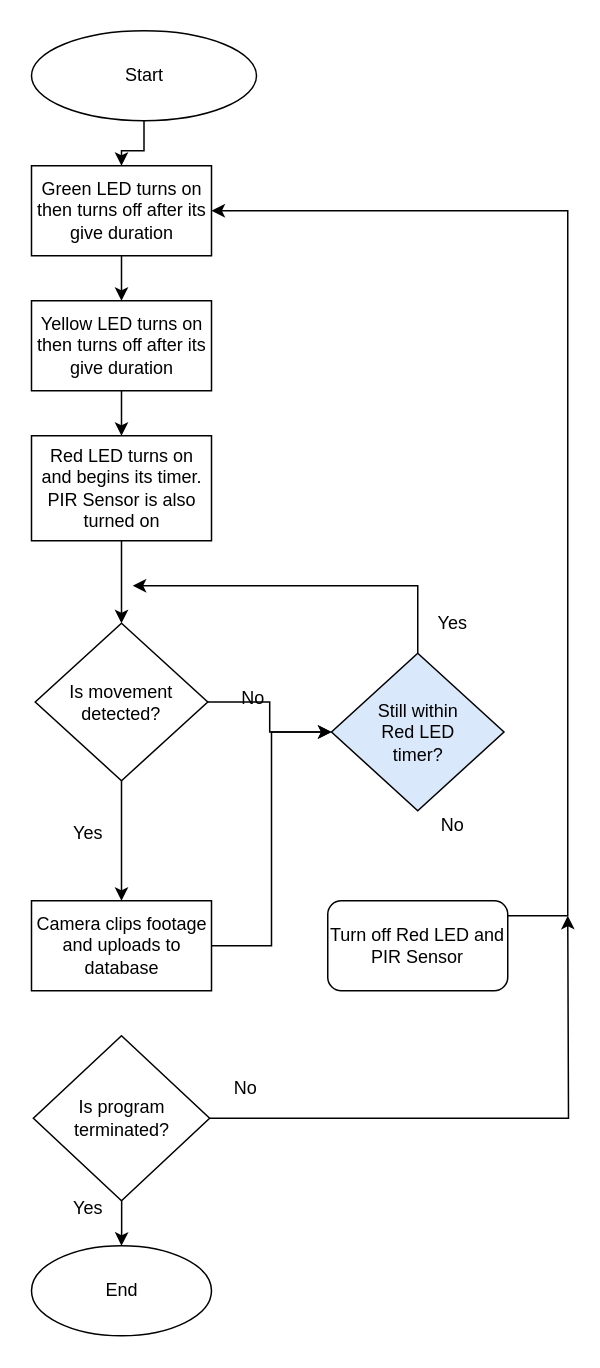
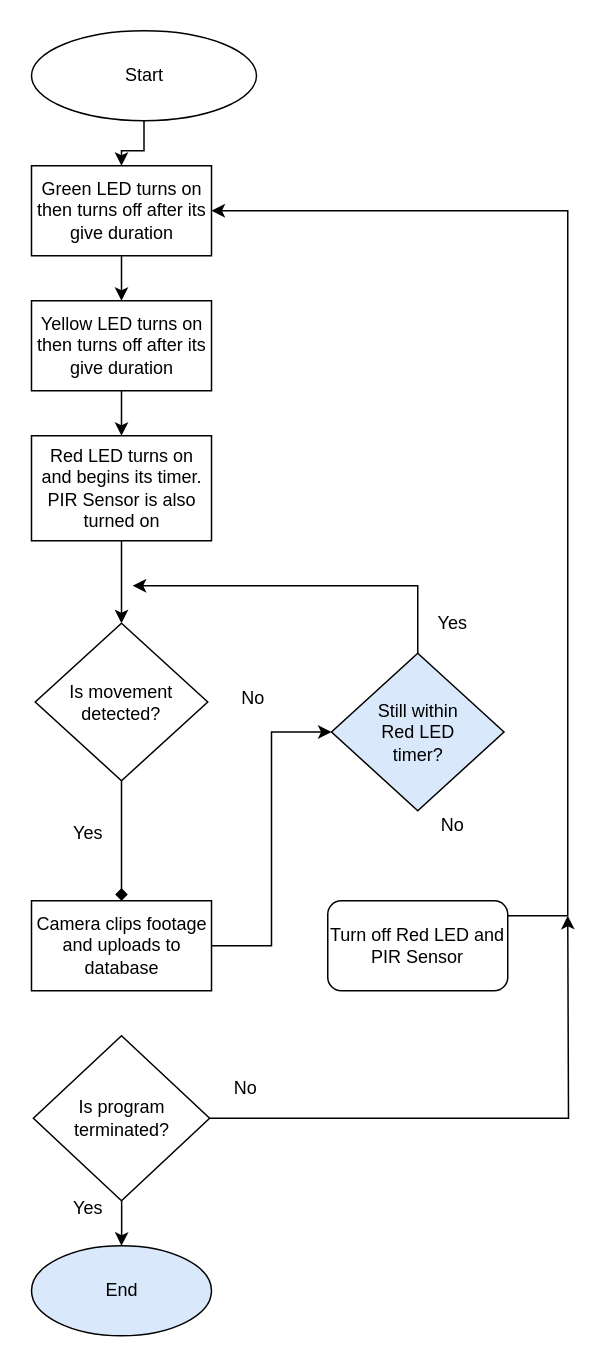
  <mxCell id="0" />
  <mxCell id="1" parent="0" />
  <mxCell id="2" style="edgeStyle=orthogonalEdgeStyle;rounded=0;orthogonalLoop=1;jettySize=auto;html=1;" parent="1" source="3" target="5" edge="1"><mxGeometry relative="1" as="geometry" /></mxCell>
  <mxCell id="3" value="Start" style="ellipse;whiteSpace=wrap;html=1;" parent="1" vertex="1"><mxGeometry x="20.5" y="20" width="150" height="60" as="geometry" /></mxCell>
  <mxCell id="4" style="edgeStyle=orthogonalEdgeStyle;rounded=0;orthogonalLoop=1;jettySize=auto;html=1;entryX=0.5;entryY=0;entryDx=0;entryDy=0;" parent="1" source="5" target="7" edge="1"><mxGeometry relative="1" as="geometry" /></mxCell>
  <mxCell id="5" value="Green LED turns on then turns off after its give&lt;span style=&quot;white-space: pre;&quot;&gt; &lt;/span&gt;duration" style="rounded=0;whiteSpace=wrap;html=1;" parent="1" vertex="1"><mxGeometry x="20.5" y="110" width="120" height="60" as="geometry" /></mxCell>
  <mxCell id="6" style="edgeStyle=orthogonalEdgeStyle;rounded=0;orthogonalLoop=1;jettySize=auto;html=1;entryX=0.5;entryY=0;entryDx=0;entryDy=0;" parent="1" source="7" target="9" edge="1"><mxGeometry relative="1" as="geometry" /></mxCell>
  <mxCell id="7" value="Yellow LED turns on then turns off after its give duration" style="rounded=0;whiteSpace=wrap;html=1;" parent="1" vertex="1"><mxGeometry x="20.5" y="200" width="120" height="60" as="geometry" /></mxCell>
  <mxCell id="8" value="" style="edgeStyle=orthogonalEdgeStyle;rounded=0;orthogonalLoop=1;jettySize=auto;html=1;" parent="1" source="9" target="12" edge="1"><mxGeometry relative="1" as="geometry" /></mxCell>
  <mxCell id="9" value="Red LED turns on and begins its timer. PIR Sensor is also turned on" style="rounded=0;whiteSpace=wrap;html=1;" parent="1" vertex="1"><mxGeometry x="20.5" y="290" width="120" height="70" as="geometry" /></mxCell>
- <mxCell id="10" value="" style="edgeStyle=orthogonalEdgeStyle;rounded=0;orthogonalLoop=1;jettySize=auto;html=1;" parent="1" source="12" target="14" edge="1"><mxGeometry relative="1" as="geometry" /></mxCell>
- <mxCell id="11" value="" style="edgeStyle=orthogonalEdgeStyle;rounded=0;orthogonalLoop=1;jettySize=auto;html=1;" parent="1" source="12" target="17" edge="1"><mxGeometry relative="1" as="geometry" /></mxCell>
+ <mxCell id="10" value="" style="edgeStyle=orthogonalEdgeStyle;rounded=0;orthogonalLoop=1;jettySize=auto;html=1;endArrow=diamond;" parent="1" source="12" target="14" edge="1"><mxGeometry relative="1" as="geometry" /></mxCell>
  <mxCell id="12" value="Is movement detected?" style="rhombus;whiteSpace=wrap;html=1;rounded=0;" parent="1" vertex="1"><mxGeometry x="23" y="415" width="115" height="105" as="geometry" /></mxCell>
  <mxCell id="13" style="edgeStyle=orthogonalEdgeStyle;rounded=0;orthogonalLoop=1;jettySize=auto;html=1;entryX=0;entryY=0.5;entryDx=0;entryDy=0;" parent="1" source="14" target="17" edge="1"><mxGeometry relative="1" as="geometry" /></mxCell>
  <mxCell id="14" value="Camera clips footage and uploads to database" style="whiteSpace=wrap;html=1;rounded=0;" parent="1" vertex="1"><mxGeometry x="20.5" y="600" width="120" height="60" as="geometry" /></mxCell>
  <mxCell id="15" value="Yes" style="text;html=1;align=center;verticalAlign=middle;resizable=0;points=[];autosize=1;strokeColor=none;fillColor=none;" parent="1" vertex="1"><mxGeometry x="38" y="540" width="40" height="30" as="geometry" /></mxCell>
  <mxCell id="16" style="edgeStyle=orthogonalEdgeStyle;rounded=0;orthogonalLoop=1;jettySize=auto;html=1;exitX=0.5;exitY=0;exitDx=0;exitDy=0;endArrow=classic;endFill=1;" parent="1" source="17" edge="1"><mxGeometry relative="1" as="geometry"><mxPoint x="88" y="390" as="targetPoint" /><Array as="points"><mxPoint x="278" y="390" /></Array></mxGeometry></mxCell>
  <mxCell id="17" value="Still within &lt;br&gt;Red LED &lt;br&gt;timer?" style="rhombus;whiteSpace=wrap;html=1;rounded=0;fillColor=#dae8fc;" parent="1" vertex="1"><mxGeometry x="220.5" y="435" width="115" height="105" as="geometry" /></mxCell>
  <mxCell id="18" value="No" style="text;html=1;align=center;verticalAlign=middle;resizable=0;points=[];autosize=1;strokeColor=none;fillColor=none;" parent="1" vertex="1"><mxGeometry x="148" y="450" width="40" height="30" as="geometry" /></mxCell>
  <mxCell id="19" value="Yes" style="text;html=1;align=center;verticalAlign=middle;resizable=0;points=[];autosize=1;strokeColor=none;fillColor=none;" parent="1" vertex="1"><mxGeometry x="280.5" y="400" width="40" height="30" as="geometry" /></mxCell>
  <mxCell id="20" style="edgeStyle=orthogonalEdgeStyle;rounded=0;orthogonalLoop=1;jettySize=auto;html=1;entryX=1;entryY=0.5;entryDx=0;entryDy=0;" parent="1" source="21" target="5" edge="1"><mxGeometry relative="1" as="geometry"><mxPoint x="168" y="150" as="targetPoint" /><Array as="points"><mxPoint x="378" y="610" /><mxPoint x="378" y="140" /></Array></mxGeometry></mxCell>
  <mxCell id="21" value="Turn off Red LED and PIR Sensor" style="whiteSpace=wrap;html=1;rounded=1;" parent="1" vertex="1"><mxGeometry x="218" y="600" width="120" height="60" as="geometry" /></mxCell>
  <mxCell id="22" value="No" style="text;html=1;align=center;verticalAlign=middle;resizable=0;points=[];autosize=1;strokeColor=none;fillColor=none;" parent="1" vertex="1"><mxGeometry x="280.5" y="535" width="40" height="30" as="geometry" /></mxCell>
  <mxCell id="23" style="edgeStyle=orthogonalEdgeStyle;rounded=0;orthogonalLoop=1;jettySize=auto;html=1;" edge="1" parent="1" source="25"><mxGeometry relative="1" as="geometry"><mxPoint x="378" y="610" as="targetPoint" /></mxGeometry></mxCell>
  <mxCell id="24" style="edgeStyle=orthogonalEdgeStyle;rounded=0;orthogonalLoop=1;jettySize=auto;html=1;" edge="1" parent="1" source="25"><mxGeometry relative="1" as="geometry"><mxPoint x="80.5" y="830" as="targetPoint" /></mxGeometry></mxCell>
  <mxCell id="25" value="Is program terminated?" style="rhombus;whiteSpace=wrap;html=1;rounded=0;" vertex="1" parent="1"><mxGeometry x="21.75" y="690" width="117.5" height="110" as="geometry" /></mxCell>
  <mxCell id="26" value="No" style="text;html=1;align=center;verticalAlign=middle;resizable=0;points=[];autosize=1;strokeColor=none;fillColor=none;" vertex="1" parent="1"><mxGeometry x="143" y="710" width="40" height="30" as="geometry" /></mxCell>
- <mxCell id="27" value="End" style="ellipse;whiteSpace=wrap;html=1;" vertex="1" parent="1"><mxGeometry x="20.5" y="830" width="120" height="60" as="geometry" /></mxCell>
+ <mxCell id="27" value="End" style="ellipse;whiteSpace=wrap;html=1;fillColor=#dae8fc;" vertex="1" parent="1"><mxGeometry x="20.5" y="830" width="120" height="60" as="geometry" /></mxCell>
  <mxCell id="28" value="Yes" style="text;html=1;align=center;verticalAlign=middle;resizable=0;points=[];autosize=1;strokeColor=none;fillColor=none;" vertex="1" parent="1"><mxGeometry x="38" y="790" width="40" height="30" as="geometry" /></mxCell>
